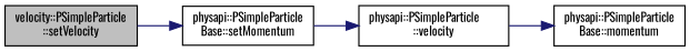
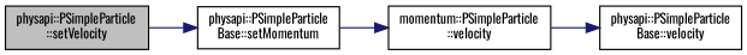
  digraph {
    fontname=Oswald
    rankdir=LR
    node [color=black fillcolor=white fontname=Oswald fontsize=10 shape=record style=filled]
    edge [color=midnightblue fontname=Oswald fontsize=10 labelfontname=Helvetica labelfontsize=10 style=solid]
-   n1 [fillcolor=grey75 fontcolor=black height=0.2 label="velocity::PSimpleParticle\l::setVelocity" width=0.4]
+   n1 [fillcolor=grey75 fontcolor=black height=0.2 label="physapi::PSimpleParticle\l::setVelocity" width=0.4]
    n2 [height=0.2 label="physapi::PSimpleParticle\lBase::setMomentum" width=0.4]
-   n3 [height=0.2 label="physapi::PSimpleParticle\l::velocity" width=0.4]
-   n4 [height=0.2 label="physapi::PSimpleParticle\lBase::momentum" width=0.4]
+   n3 [height=0.2 label="momentum::PSimpleParticle\l::velocity" width=0.4]
+   n4 [height=0.2 label="physapi::PSimpleParticle\lBase::velocity" width=0.4]
    n1 -> n2
    n2 -> n3
    n3 -> n4
  }
